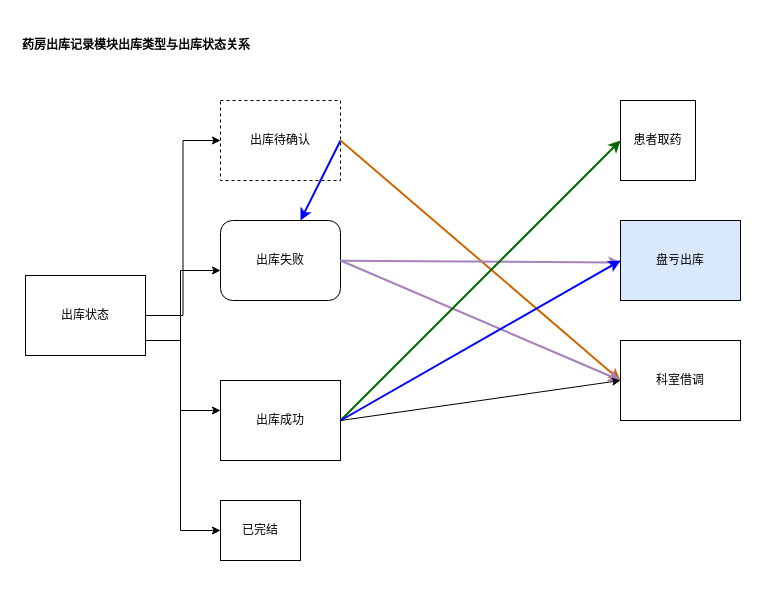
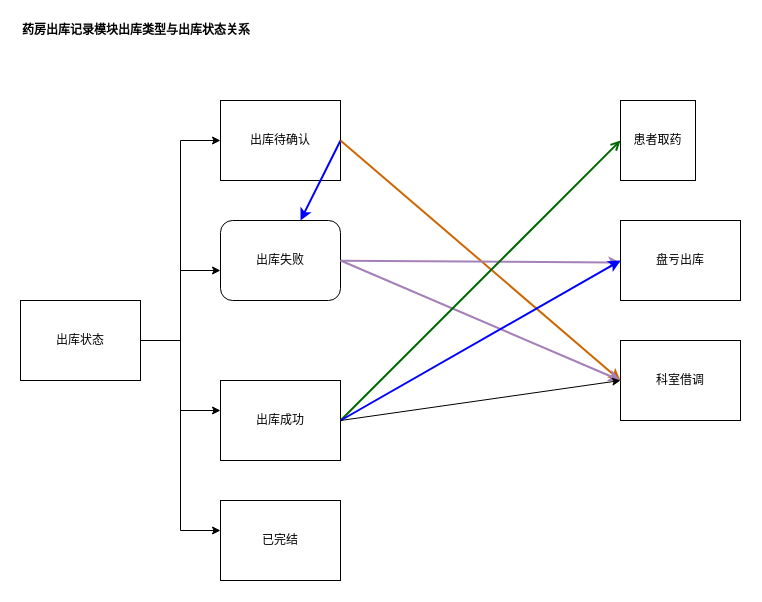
  <mxCell id="0" />
  <mxCell id="1" parent="0" />
- <mxCell id="2" value="&lt;b&gt;药房出库记录模块出库类型与出库状态关系&lt;/b&gt;" style="text;html=1;strokeColor=none;fillColor=none;align=left;verticalAlign=middle;whiteSpace=wrap;rounded=0;" vertex="1" parent="1"><mxGeometry x="20" y="35" width="240" height="20" as="geometry" /></mxCell>
+ <mxCell id="2" value="&lt;b&gt;药房出库记录模块出库类型与出库状态关系&lt;/b&gt;" style="text;html=1;strokeColor=none;fillColor=none;align=left;verticalAlign=middle;whiteSpace=wrap;rounded=0;" vertex="1" parent="1"><mxGeometry x="20" y="20" width="240" height="20" as="geometry" /></mxCell>
  <mxCell id="3" value="" style="edgeStyle=orthogonalEdgeStyle;rounded=0;orthogonalLoop=1;jettySize=auto;html=1;entryX=0;entryY=0.5;entryDx=0;entryDy=0;" edge="1" source="7" target="8" parent="1"><mxGeometry relative="1" as="geometry" /></mxCell>
  <mxCell id="4" value="" style="edgeStyle=orthogonalEdgeStyle;rounded=0;orthogonalLoop=1;jettySize=auto;html=1;" edge="1" parent="1" source="7" target="9"><mxGeometry relative="1" as="geometry"><Array as="points"><mxPoint x="180" y="340" /><mxPoint x="180" y="530" /></Array></mxGeometry></mxCell>
  <mxCell id="5" value="" style="edgeStyle=orthogonalEdgeStyle;rounded=0;orthogonalLoop=1;jettySize=auto;html=1;" edge="1" parent="1" source="7" target="10"><mxGeometry relative="1" as="geometry"><Array as="points"><mxPoint x="180" y="340" /><mxPoint x="180" y="270" /></Array></mxGeometry></mxCell>
  <mxCell id="6" value="" style="edgeStyle=orthogonalEdgeStyle;rounded=0;orthogonalLoop=1;jettySize=auto;html=1;" edge="1" parent="1" source="7" target="11"><mxGeometry relative="1" as="geometry"><Array as="points"><mxPoint x="180" y="340" /><mxPoint x="180" y="410" /></Array></mxGeometry></mxCell>
- <mxCell id="7" value="出库状态" style="rounded=0;whiteSpace=wrap;html=1;" vertex="1" parent="1"><mxGeometry x="25" y="275" width="120" height="80" as="geometry" /></mxCell>
- <mxCell id="8" value="出库待确认" style="rounded=0;whiteSpace=wrap;html=1;dashed=1;" vertex="1" parent="1"><mxGeometry x="220" y="100" width="120" height="80" as="geometry" /></mxCell>
- <mxCell id="9" value="已完结" style="rounded=0;whiteSpace=wrap;html=1;" vertex="1" parent="1"><mxGeometry x="220" y="500" width="80" height="60" as="geometry" /></mxCell>
+ <mxCell id="7" value="出库状态" style="rounded=0;whiteSpace=wrap;html=1;" vertex="1" parent="1"><mxGeometry x="20" y="300" width="120" height="80" as="geometry" /></mxCell>
+ <mxCell id="8" value="出库待确认" style="rounded=0;whiteSpace=wrap;html=1;" vertex="1" parent="1"><mxGeometry x="220" y="100" width="120" height="80" as="geometry" /></mxCell>
+ <mxCell id="9" value="已完结" style="rounded=0;whiteSpace=wrap;html=1;" vertex="1" parent="1"><mxGeometry x="220" y="500" width="120" height="80" as="geometry" /></mxCell>
  <mxCell id="10" value="出库失败" style="whiteSpace=wrap;html=1;rounded=1;" vertex="1" parent="1"><mxGeometry x="220" y="220" width="120" height="80" as="geometry" /></mxCell>
  <mxCell id="11" value="出库成功" style="rounded=0;whiteSpace=wrap;html=1;" vertex="1" parent="1"><mxGeometry x="220" y="380" width="120" height="80" as="geometry" /></mxCell>
  <mxCell id="12" value="患者取药" style="rounded=0;whiteSpace=wrap;html=1;" vertex="1" parent="1"><mxGeometry x="620" y="100" width="75" height="80" as="geometry" /></mxCell>
- <mxCell id="13" value="盘亏出库" style="rounded=0;whiteSpace=wrap;html=1;fillColor=#dae8fc;" vertex="1" parent="1"><mxGeometry x="620" y="220" width="120" height="80" as="geometry" /></mxCell>
+ <mxCell id="13" value="盘亏出库" style="rounded=0;whiteSpace=wrap;html=1;" vertex="1" parent="1"><mxGeometry x="620" y="220" width="120" height="80" as="geometry" /></mxCell>
  <mxCell id="14" value="科室借调" style="rounded=0;whiteSpace=wrap;html=1;" vertex="1" parent="1"><mxGeometry x="620" y="340" width="120" height="80" as="geometry" /></mxCell>
  <mxCell id="15" value="" style="endArrow=classic;html=1;exitX=1;exitY=0.5;exitDx=0;exitDy=0;strokeWidth=2;strokeColor=#0000FF;" edge="1" parent="1" source="8" target="10"><mxGeometry width="50" height="50" relative="1" as="geometry"><mxPoint x="470" y="350" as="sourcePoint" /><mxPoint x="520" y="300" as="targetPoint" /></mxGeometry></mxCell>
  <mxCell id="16" value="" style="endArrow=classic;html=1;exitX=1;exitY=0.5;exitDx=0;exitDy=0;entryX=0;entryY=0.5;entryDx=0;entryDy=0;strokeWidth=2;strokeColor=#CC6600;" edge="1" parent="1" source="8" target="14"><mxGeometry width="50" height="50" relative="1" as="geometry"><mxPoint x="350" y="150" as="sourcePoint" /><mxPoint x="630" y="270" as="targetPoint" /></mxGeometry></mxCell>
  <mxCell id="17" value="" style="endArrow=classic;html=1;strokeWidth=2;strokeColor=#A680B8;" edge="1" parent="1" source="10"><mxGeometry width="50" height="50" relative="1" as="geometry"><mxPoint x="350" y="150" as="sourcePoint" /><mxPoint x="620" y="262" as="targetPoint" /></mxGeometry></mxCell>
  <mxCell id="18" value="" style="endArrow=classic;html=1;exitX=1;exitY=0.5;exitDx=0;exitDy=0;strokeWidth=2;strokeColor=#A680B8;" edge="1" parent="1" source="10"><mxGeometry width="50" height="50" relative="1" as="geometry"><mxPoint x="350" y="150" as="sourcePoint" /><mxPoint x="620" y="380" as="targetPoint" /></mxGeometry></mxCell>
- <mxCell id="19" value="" style="endArrow=classic;html=1;exitX=1;exitY=0.5;exitDx=0;exitDy=0;entryX=0;entryY=0.5;entryDx=0;entryDy=0;strokeColor=#006600;strokeWidth=2;" edge="1" parent="1" source="11" target="12"><mxGeometry width="50" height="50" relative="1" as="geometry"><mxPoint x="350" y="150" as="sourcePoint" /><mxPoint x="630" y="270" as="targetPoint" /></mxGeometry></mxCell>
+ <mxCell id="19" value="" style="endArrow=open;html=1;exitX=1;exitY=0.5;exitDx=0;exitDy=0;entryX=0;entryY=0.5;entryDx=0;entryDy=0;strokeColor=#006600;strokeWidth=2;" edge="1" parent="1" source="11" target="12"><mxGeometry width="50" height="50" relative="1" as="geometry"><mxPoint x="350" y="150" as="sourcePoint" /><mxPoint x="630" y="270" as="targetPoint" /></mxGeometry></mxCell>
  <mxCell id="20" value="" style="endArrow=classic;html=1;exitX=1;exitY=0.5;exitDx=0;exitDy=0;entryX=0;entryY=0.5;entryDx=0;entryDy=0;strokeColor=#0000FF;strokeWidth=2;" edge="1" parent="1" source="11" target="13"><mxGeometry width="50" height="50" relative="1" as="geometry"><mxPoint x="350" y="430" as="sourcePoint" /><mxPoint x="630" y="150" as="targetPoint" /></mxGeometry></mxCell>
  <mxCell id="21" value="" style="endArrow=classic;html=1;entryX=0;entryY=0.5;entryDx=0;entryDy=0;" edge="1" parent="1" target="14"><mxGeometry width="50" height="50" relative="1" as="geometry"><mxPoint x="340" y="420" as="sourcePoint" /><mxPoint x="630" y="150" as="targetPoint" /></mxGeometry></mxCell>
